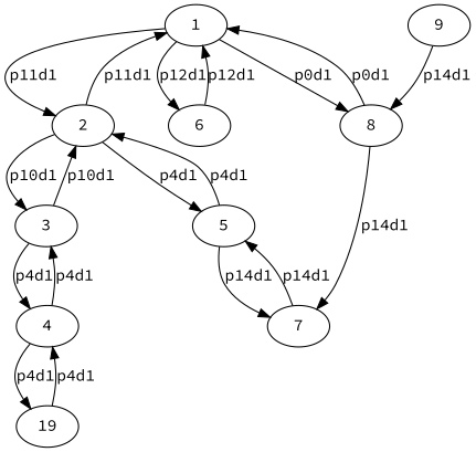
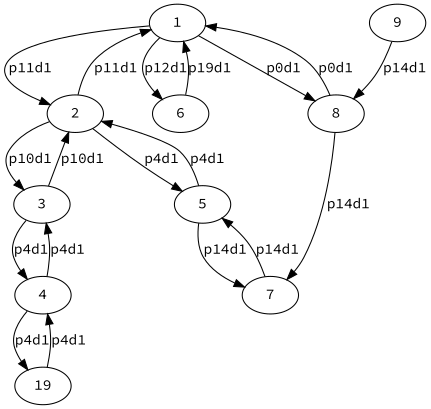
  digraph {
    fontname="Source Code Pro"
    node [fontname="Source Code Pro"]
    edge [color=black fontname="Source Code Pro"]
    1
    2
    6
    8
    3
    5
    7
    4
    9
    n10 [label=19]
    1 -> 2 [label=p11d1]
    1 -> 6 [label=p12d1]
    1 -> 8 [label=p0d1]
    2 -> 1 [label=p11d1]
    2 -> 3 [label=p10d1]
    2 -> 5 [label=p4d1]
-   6 -> 1 [label=p12d1]
+   6 -> 1 [label=p19d1]
    8 -> 1 [label=p0d1]
    8 -> 7 [label=p14d1]
    3 -> 2 [label=p10d1]
    3 -> 4 [label=p4d1]
    5 -> 2 [label=p4d1]
    5 -> 7 [label=p14d1]
    7 -> 5 [label=p14d1]
    4 -> 3 [label=p4d1]
    4 -> n10 [label=p4d1]
    9 -> 8 [label=p14d1]
    n10 -> 4 [label=p4d1]
  }
